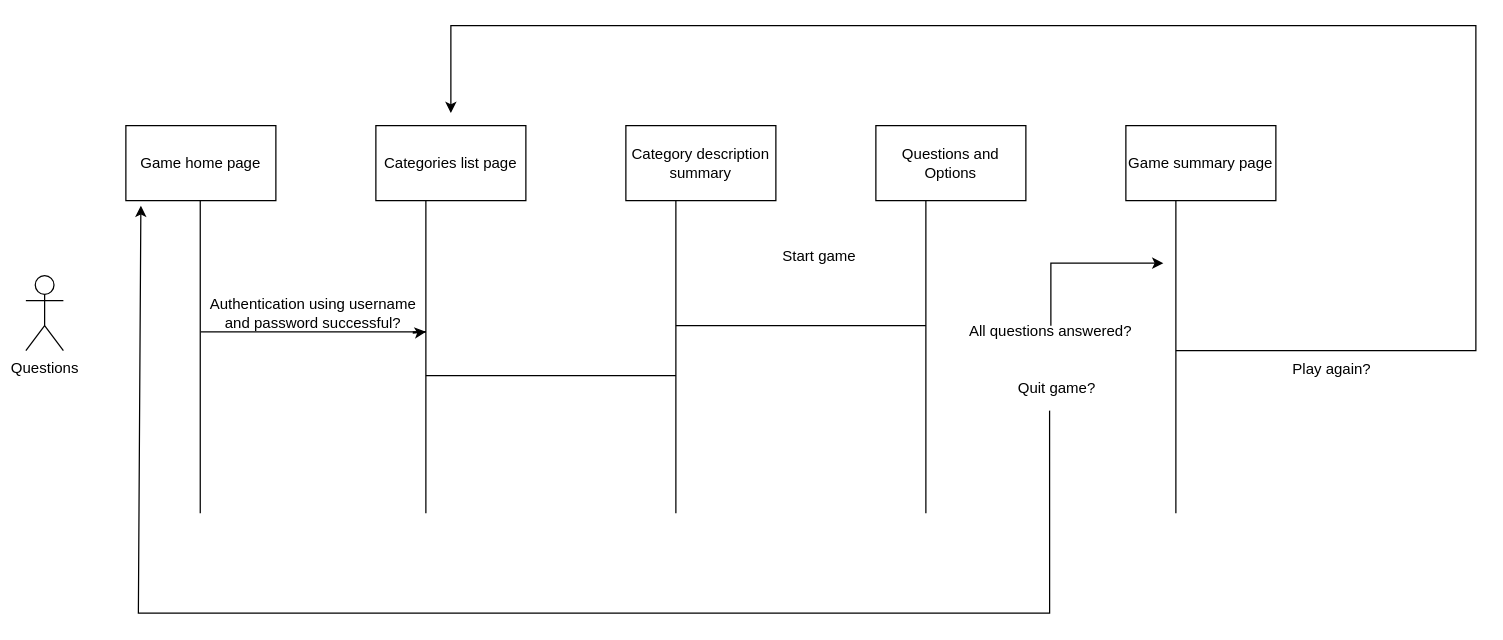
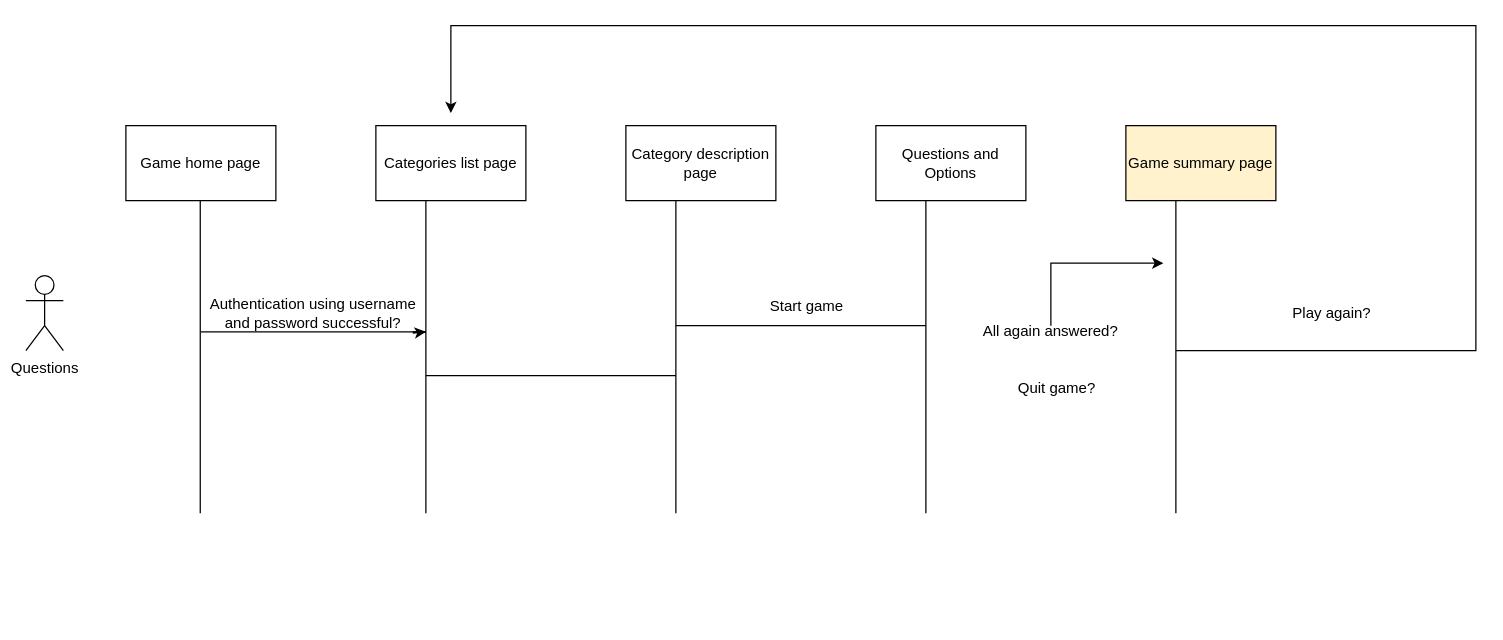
  <mxCell id="0" />
  <mxCell id="1" parent="0" />
  <mxCell id="2" value="Questions" style="shape=umlActor;verticalLabelPosition=bottom;verticalAlign=top;html=1;outlineConnect=0;" parent="1" vertex="1"><mxGeometry x="20" y="220" width="30" height="60" as="geometry" /></mxCell>
  <mxCell id="3" value="Game home page" style="rounded=0;whiteSpace=wrap;html=1;" parent="1" vertex="1"><mxGeometry x="100" y="100" width="120" height="60" as="geometry" /></mxCell>
  <mxCell id="4" value="" style="endArrow=none;html=1;rounded=0;entryX=0.5;entryY=1;entryDx=0;entryDy=0;" parent="1" edge="1"><mxGeometry width="50" height="50" relative="1" as="geometry"><mxPoint x="159.5" y="410" as="sourcePoint" /><mxPoint x="159.5" y="160" as="targetPoint" /><Array as="points" /></mxGeometry></mxCell>
  <mxCell id="5" value="Categories list page" style="rounded=0;whiteSpace=wrap;html=1;" parent="1" vertex="1"><mxGeometry x="300" y="100" width="120" height="60" as="geometry" /></mxCell>
  <mxCell id="6" value="" style="endArrow=none;html=1;rounded=0;entryX=0.5;entryY=1;entryDx=0;entryDy=0;" edge="1" parent="1"><mxGeometry width="50" height="50" relative="1" as="geometry"><mxPoint x="340" y="410" as="sourcePoint" /><mxPoint x="340" y="160" as="targetPoint" /><Array as="points"><mxPoint x="340" y="280" /></Array></mxGeometry></mxCell>
  <mxCell id="7" value="" style="endArrow=none;html=1;rounded=0;entryX=1;entryY=1;entryDx=0;entryDy=0;" edge="1" parent="1" target="9"><mxGeometry width="50" height="50" relative="1" as="geometry"><mxPoint x="160" y="265" as="sourcePoint" /><mxPoint x="360" y="265" as="targetPoint" /></mxGeometry></mxCell>
  <mxCell id="8" style="edgeStyle=orthogonalEdgeStyle;rounded=0;orthogonalLoop=1;jettySize=auto;html=1;exitX=1;exitY=1;exitDx=0;exitDy=0;entryX=1;entryY=1;entryDx=0;entryDy=0;" edge="1" parent="1" source="9" target="9"><mxGeometry relative="1" as="geometry"><mxPoint x="400" y="265" as="targetPoint" /><Array as="points"><mxPoint x="330" y="265" /><mxPoint x="330" y="266" /></Array></mxGeometry></mxCell>
  <mxCell id="9" value="Authentication using username and password successful?" style="text;html=1;align=center;verticalAlign=middle;whiteSpace=wrap;rounded=0;" vertex="1" parent="1"><mxGeometry x="160" y="235" width="180" height="30" as="geometry" /></mxCell>
- <mxCell id="10" value="Category description summary" style="rounded=0;whiteSpace=wrap;html=1;" vertex="1" parent="1"><mxGeometry x="500" y="100" width="120" height="60" as="geometry" /></mxCell>
+ <mxCell id="10" value="Category description page" style="rounded=0;whiteSpace=wrap;html=1;" vertex="1" parent="1"><mxGeometry x="500" y="100" width="120" height="60" as="geometry" /></mxCell>
  <mxCell id="11" value="" style="endArrow=none;html=1;rounded=0;entryX=0.5;entryY=1;entryDx=0;entryDy=0;" edge="1" parent="1"><mxGeometry width="50" height="50" relative="1" as="geometry"><mxPoint x="540" y="410" as="sourcePoint" /><mxPoint x="540" y="160" as="targetPoint" /></mxGeometry></mxCell>
  <mxCell id="12" value="" style="endArrow=none;html=1;rounded=0;" edge="1" parent="1"><mxGeometry width="50" height="50" relative="1" as="geometry"><mxPoint x="340" y="300" as="sourcePoint" /><mxPoint x="540" y="300" as="targetPoint" /></mxGeometry></mxCell>
  <mxCell id="13" value="Questions and Options" style="rounded=0;whiteSpace=wrap;html=1;" vertex="1" parent="1"><mxGeometry x="700" y="100" width="120" height="60" as="geometry" /></mxCell>
  <mxCell id="14" value="" style="endArrow=none;html=1;rounded=0;entryX=0.5;entryY=1;entryDx=0;entryDy=0;" edge="1" parent="1"><mxGeometry width="50" height="50" relative="1" as="geometry"><mxPoint x="740" y="410" as="sourcePoint" /><mxPoint x="740" y="160" as="targetPoint" /></mxGeometry></mxCell>
  <mxCell id="15" value="" style="endArrow=none;html=1;rounded=0;" edge="1" parent="1"><mxGeometry width="50" height="50" relative="1" as="geometry"><mxPoint x="540" y="260" as="sourcePoint" /><mxPoint x="740" y="260" as="targetPoint" /></mxGeometry></mxCell>
- <mxCell id="16" value="Start game" style="text;html=1;align=center;verticalAlign=middle;whiteSpace=wrap;rounded=0;" vertex="1" parent="1"><mxGeometry x="600" y="190" width="110" height="30" as="geometry" /></mxCell>
- <mxCell id="17" value="Game summary page" style="rounded=0;whiteSpace=wrap;html=1;" vertex="1" parent="1"><mxGeometry x="900" y="100" width="120" height="60" as="geometry" /></mxCell>
+ <mxCell id="16" value="Start game" style="text;html=1;align=center;verticalAlign=middle;whiteSpace=wrap;rounded=0;" vertex="1" parent="1"><mxGeometry x="590" y="230" width="110" height="30" as="geometry" /></mxCell>
+ <mxCell id="17" value="Game summary page" style="rounded=0;whiteSpace=wrap;html=1;fillColor=#fff2cc;" vertex="1" parent="1"><mxGeometry x="900" y="100" width="120" height="60" as="geometry" /></mxCell>
  <mxCell id="18" value="" style="endArrow=none;html=1;rounded=0;entryX=0.5;entryY=1;entryDx=0;entryDy=0;" edge="1" parent="1"><mxGeometry width="50" height="50" relative="1" as="geometry"><mxPoint x="940" y="410" as="sourcePoint" /><mxPoint x="940" y="160" as="targetPoint" /><Array as="points"><mxPoint x="940" y="290" /></Array></mxGeometry></mxCell>
- <mxCell id="19" value="All questions answered?" style="text;html=1;align=center;verticalAlign=middle;whiteSpace=wrap;rounded=0;" vertex="1" parent="1"><mxGeometry x="760" y="250" width="160" height="30" as="geometry" /></mxCell>
+ <mxCell id="19" value="All again answered?" style="text;html=1;align=center;verticalAlign=middle;whiteSpace=wrap;rounded=0;" vertex="1" parent="1"><mxGeometry x="760" y="250" width="160" height="30" as="geometry" /></mxCell>
  <mxCell id="20" value="" style="endArrow=classic;html=1;rounded=0;" edge="1" parent="1"><mxGeometry width="50" height="50" relative="1" as="geometry"><mxPoint x="840" y="260" as="sourcePoint" /><mxPoint x="930" y="210" as="targetPoint" /><Array as="points"><mxPoint x="840" y="210" /></Array></mxGeometry></mxCell>
  <mxCell id="21" value="Quit game?" style="text;html=1;align=center;verticalAlign=middle;whiteSpace=wrap;rounded=0;" vertex="1" parent="1"><mxGeometry x="800" y="295" width="90" height="30" as="geometry" /></mxCell>
- <mxCell id="22" value="" style="endArrow=classic;html=1;rounded=0;exitX=0.433;exitY=1.1;exitDx=0;exitDy=0;exitPerimeter=0;entryX=0.1;entryY=1.067;entryDx=0;entryDy=0;entryPerimeter=0;" edge="1" parent="1" source="21" target="3"><mxGeometry width="50" height="50" relative="1" as="geometry"><mxPoint y="370" as="sourcePoint" x="820" /><mxPoint x="110" y="340" as="targetPoint" /><Array as="points"><mxPoint x="839" y="490" /><mxPoint x="110" y="490" /></Array></mxGeometry></mxCell>
  <mxCell id="23" value="" style="endArrow=classic;html=1;rounded=0;" edge="1" parent="1"><mxGeometry width="50" height="50" relative="1" as="geometry"><mxPoint x="940" y="280" as="sourcePoint" /><mxPoint x="360" y="90" as="targetPoint" /><Array as="points"><mxPoint x="1180" y="280" /><mxPoint x="1180" y="20" /><mxPoint x="360" y="20" /></Array></mxGeometry></mxCell>
- <mxCell id="24" value="Play again?" style="text;html=1;align=center;verticalAlign=middle;whiteSpace=wrap;rounded=0;" vertex="1" parent="1"><mxGeometry x="1000" y="280" width="130" height="30" as="geometry" /></mxCell>
+ <mxCell id="24" value="Play again?" style="text;html=1;align=center;verticalAlign=middle;whiteSpace=wrap;rounded=0;" vertex="1" parent="1"><mxGeometry x="1000" y="235" width="130" height="30" as="geometry" /></mxCell>
